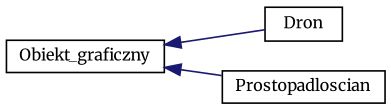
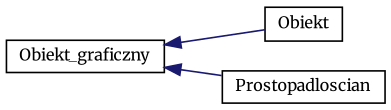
  digraph {
    fontname=Merriweather
    rankdir=LR
    node [color=black fillcolor=white fontname=Merriweather fontsize=10 shape=record style=filled]
    edge [color=midnightblue dir=back fontname=Merriweather fontsize=10 labelfontname=Helvetica labelfontsize=10 style=solid]
    n1 [height=0.2 label=Obiekt_graficzny width=0.4]
-   n2 [height=0.2 label=Dron width=0.4]
+   n2 [height=0.2 label=Obiekt width=0.4]
    n3 [height=0.2 label=Prostopadloscian width=0.4]
    n1 -> n2
    n1 -> n3
  }
